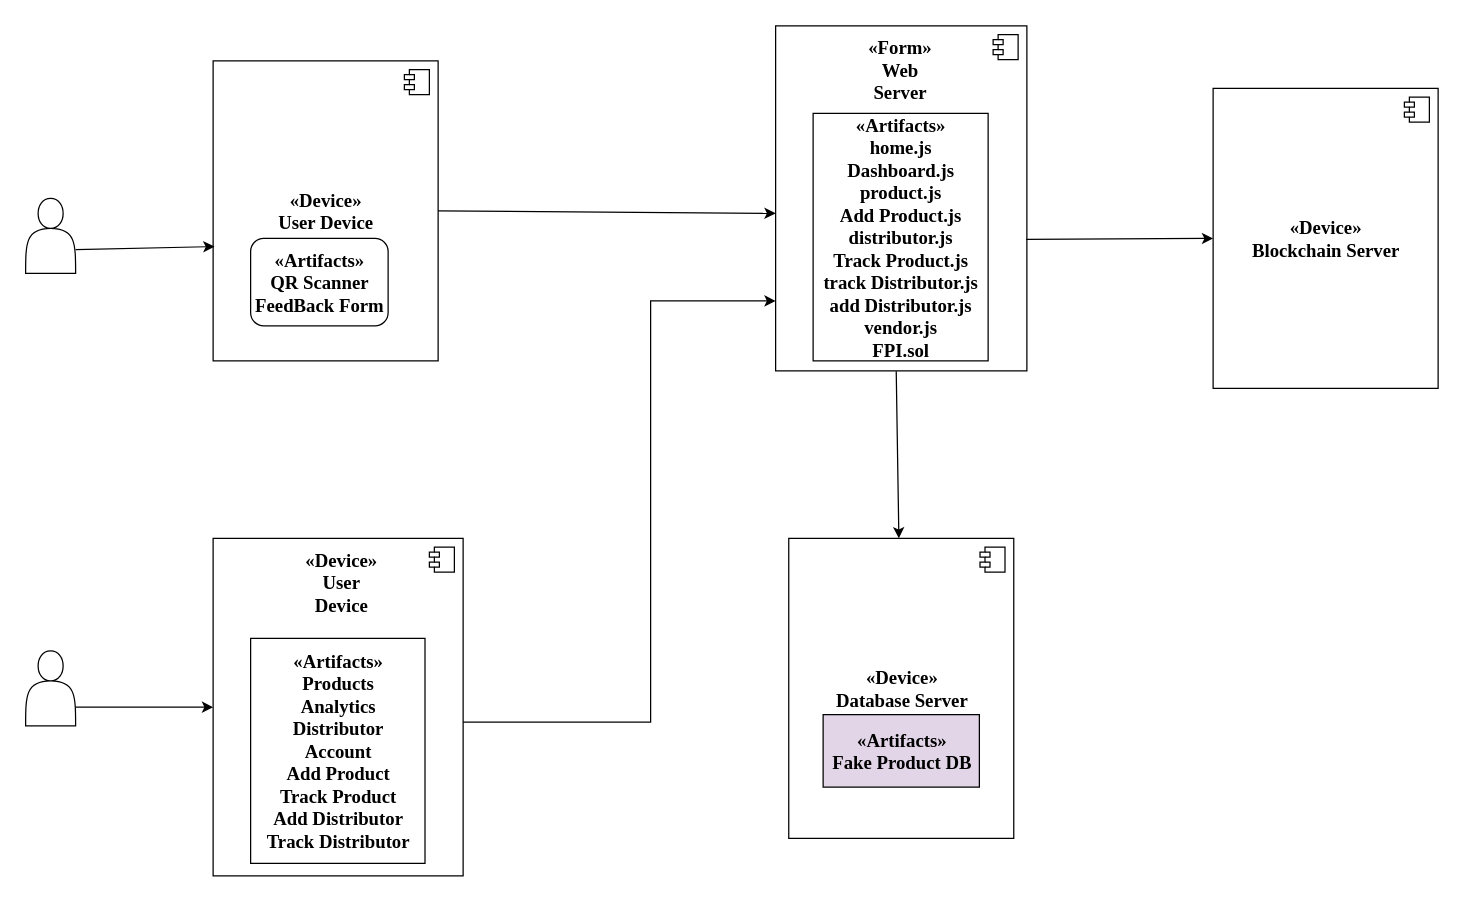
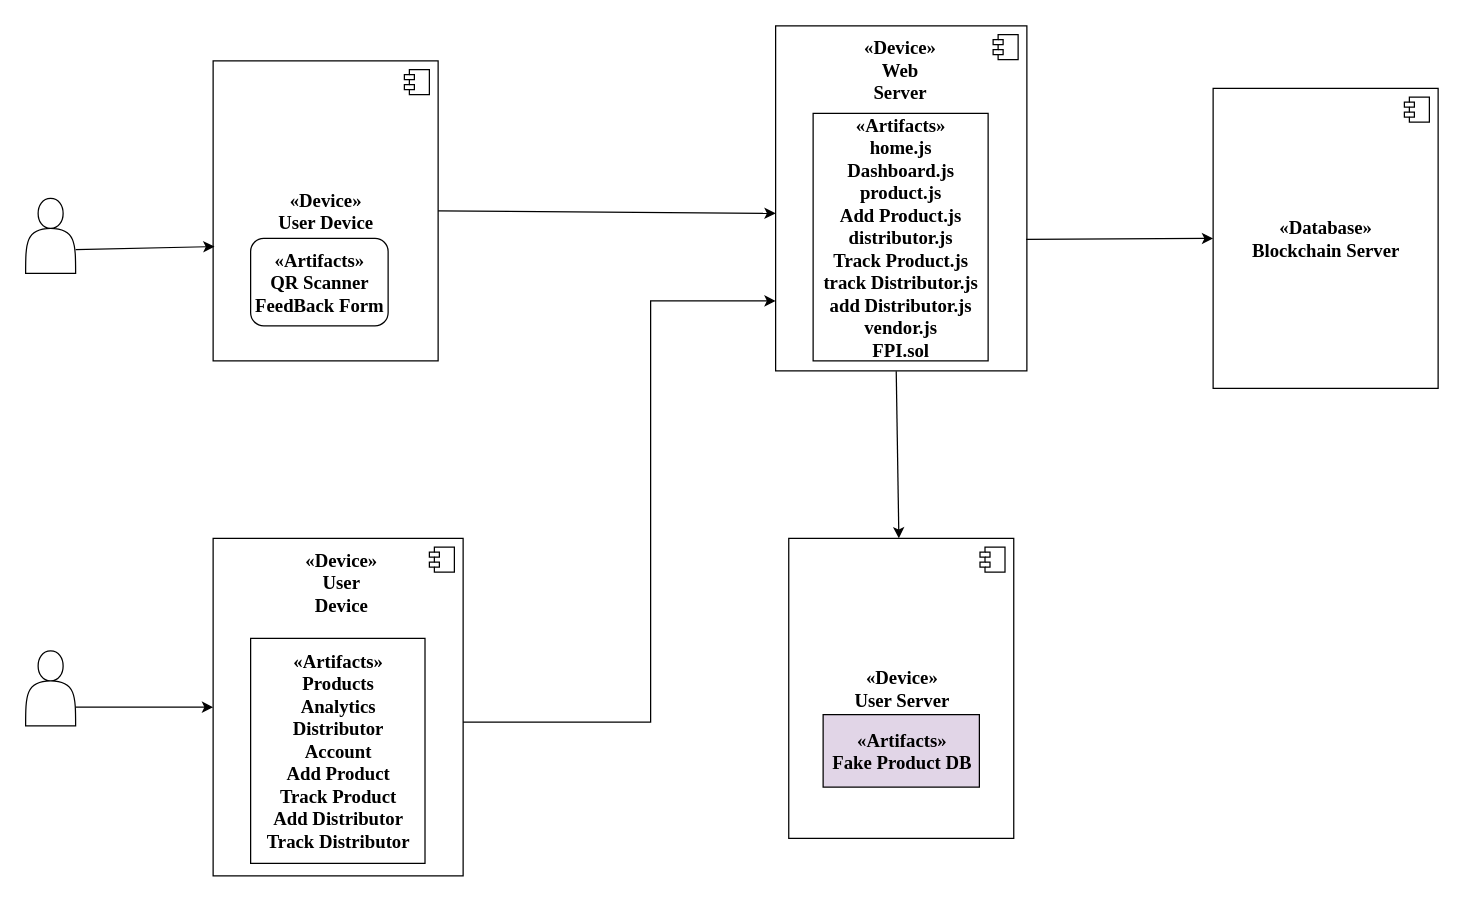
  <mxCell id="0" />
  <mxCell id="1" parent="0" />
  <mxCell id="2" value="«Device»&lt;br style=&quot;font-size: 15px;&quot;&gt;&lt;span style=&quot;font-size: 15px;&quot;&gt;User Device&lt;/span&gt;" style="html=1;dropTarget=0;fontStyle=1;fontSize=15;fontFamily=Times New Roman;" parent="1" vertex="1"><mxGeometry x="170" y="48" width="180" height="240" as="geometry" /></mxCell>
  <mxCell id="3" value="" style="shape=module;jettyWidth=8;jettyHeight=4;fontStyle=1;fontSize=15;fontFamily=Times New Roman;" parent="2" vertex="1"><mxGeometry x="1" width="20" height="20" relative="1" as="geometry"><mxPoint x="-27" y="7" as="offset" /></mxGeometry></mxCell>
  <mxCell id="4" value="" style="html=1;dropTarget=0;fontStyle=1;fontSize=15;fontFamily=Times New Roman;" parent="1" vertex="1"><mxGeometry x="170" y="430" width="200" height="270" as="geometry" /></mxCell>
  <mxCell id="5" value="" style="shape=module;jettyWidth=8;jettyHeight=4;fontStyle=1;fontSize=15;fontFamily=Times New Roman;" parent="4" vertex="1"><mxGeometry x="1" width="20" height="20" relative="1" as="geometry"><mxPoint x="-27" y="7" as="offset" /></mxGeometry></mxCell>
  <mxCell id="6" value="«Artifacts»&lt;br style=&quot;font-size: 15px;&quot;&gt;QR Scanner&lt;br style=&quot;font-size: 15px;&quot;&gt;FeedBack Form" style="html=1;fontStyle=1;fontSize=15;fontFamily=Times New Roman;rounded=1;" parent="1" vertex="1"><mxGeometry x="200" y="190" width="110" height="70" as="geometry" /></mxCell>
  <mxCell id="7" value="" style="shape=actor;whiteSpace=wrap;html=1;fontStyle=1;fontSize=15;fontFamily=Times New Roman;" parent="1" vertex="1"><mxGeometry x="20" y="158" width="40" height="60" as="geometry" /></mxCell>
  <mxCell id="8" value="" style="shape=actor;whiteSpace=wrap;html=1;fontStyle=1;fontSize=15;fontFamily=Times New Roman;" parent="1" vertex="1"><mxGeometry x="20" y="520" width="40" height="60" as="geometry" /></mxCell>
  <mxCell id="9" value="" style="endArrow=classic;html=1;rounded=0;entryX=0;entryY=0.5;entryDx=0;entryDy=0;exitX=1;exitY=0.75;exitDx=0;exitDy=0;fontStyle=1;fontSize=15;fontFamily=Times New Roman;" parent="1" source="8" target="4" edge="1"><mxGeometry width="50" height="50" relative="1" as="geometry"><mxPoint x="60" y="520" as="sourcePoint" /><mxPoint x="110" y="470" as="targetPoint" /></mxGeometry></mxCell>
  <mxCell id="10" value="" style="endArrow=classic;html=1;rounded=0;exitX=1;exitY=0.75;exitDx=0;exitDy=0;entryX=0.006;entryY=0.619;entryDx=0;entryDy=0;entryPerimeter=0;fontStyle=1;fontSize=15;fontFamily=Times New Roman;" parent="1" target="2" edge="1"><mxGeometry width="50" height="50" relative="1" as="geometry"><mxPoint x="60" y="199" as="sourcePoint" /><mxPoint x="159.28" y="199.92" as="targetPoint" /></mxGeometry></mxCell>
  <mxCell id="11" value="«Artifacts»&lt;br style=&quot;font-size: 15px;&quot;&gt;Products&lt;br style=&quot;font-size: 15px;&quot;&gt;Analytics&lt;br style=&quot;font-size: 15px;&quot;&gt;Distributor&lt;br style=&quot;font-size: 15px;&quot;&gt;Account&lt;br style=&quot;font-size: 15px;&quot;&gt;Add Product&lt;br style=&quot;font-size: 15px;&quot;&gt;Track Product&lt;br style=&quot;font-size: 15px;&quot;&gt;Add Distributor&lt;br style=&quot;font-size: 15px;&quot;&gt;Track Distributor" style="html=1;fontStyle=1;fontSize=15;fontFamily=Times New Roman;" parent="1" vertex="1"><mxGeometry x="200" y="510" width="139.5" height="180" as="geometry" /></mxCell>
  <mxCell id="12" value="&lt;span style=&quot;font-size: 15px;&quot;&gt;«Device»&lt;/span&gt;&lt;br style=&quot;font-size: 15px;&quot;&gt;&lt;span style=&quot;font-size: 15px;&quot;&gt;&lt;span style=&quot;font-size: 15px;&quot;&gt;User Device&lt;/span&gt;&lt;/span&gt;" style="text;html=1;strokeColor=none;fillColor=none;align=center;verticalAlign=middle;whiteSpace=wrap;rounded=0;fontStyle=1;fontSize=15;fontFamily=Times New Roman;" parent="1" vertex="1"><mxGeometry x="234.5" y="450" width="75.5" height="30" as="geometry" /></mxCell>
  <mxCell id="13" value="" style="html=1;dropTarget=0;fontStyle=1;fontSize=15;fontFamily=Times New Roman;" parent="1" vertex="1"><mxGeometry x="620" y="20" width="201" height="276" as="geometry" /></mxCell>
  <mxCell id="14" value="" style="shape=module;jettyWidth=8;jettyHeight=4;fontStyle=1;fontSize=15;fontFamily=Times New Roman;" parent="13" vertex="1"><mxGeometry x="1" width="20" height="20" relative="1" as="geometry"><mxPoint x="-27" y="7" as="offset" /></mxGeometry></mxCell>
- <mxCell id="15" value="&lt;span style=&quot;font-size: 15px;&quot;&gt;«Form»&lt;/span&gt;&lt;br style=&quot;font-size: 15px;&quot;&gt;&lt;span style=&quot;font-size: 15px;&quot;&gt;&lt;span style=&quot;font-size: 15px;&quot;&gt;Web Server&lt;/span&gt;&lt;/span&gt;" style="text;html=1;strokeColor=none;fillColor=none;align=center;verticalAlign=middle;whiteSpace=wrap;rounded=0;fontStyle=1;fontSize=15;fontFamily=Times New Roman;" parent="1" vertex="1"><mxGeometry x="682.25" y="40" width="75.5" height="30" as="geometry" /></mxCell>
+ <mxCell id="15" value="&lt;span style=&quot;font-size: 15px;&quot;&gt;«Device»&lt;/span&gt;&lt;br style=&quot;font-size: 15px;&quot;&gt;&lt;span style=&quot;font-size: 15px;&quot;&gt;&lt;span style=&quot;font-size: 15px;&quot;&gt;Web Server&lt;/span&gt;&lt;/span&gt;" style="text;html=1;strokeColor=none;fillColor=none;align=center;verticalAlign=middle;whiteSpace=wrap;rounded=0;fontStyle=1;fontSize=15;fontFamily=Times New Roman;" parent="1" vertex="1"><mxGeometry x="682.25" y="40" width="75.5" height="30" as="geometry" /></mxCell>
  <mxCell id="16" value="«Artifacts»&lt;br style=&quot;font-size: 15px;&quot;&gt;home.js&lt;br style=&quot;font-size: 15px;&quot;&gt;Dashboard.js&lt;br style=&quot;font-size: 15px;&quot;&gt;product.js&lt;br style=&quot;font-size: 15px;&quot;&gt;Add Product.js&lt;br style=&quot;font-size: 15px;&quot;&gt;distributor.js&lt;br style=&quot;font-size: 15px;&quot;&gt;Track Product.js&lt;br style=&quot;font-size: 15px;&quot;&gt;track Distributor.js&lt;br style=&quot;font-size: 15px;&quot;&gt;add Distributor.js&lt;br style=&quot;font-size: 15px;&quot;&gt;vendor.js&lt;br style=&quot;font-size: 15px;&quot;&gt;FPI.sol&lt;br style=&quot;font-size: 15px;&quot;&gt;" style="html=1;fontStyle=1;fontSize=15;fontFamily=Times New Roman;" parent="1" vertex="1"><mxGeometry x="650" y="90" width="140" height="198" as="geometry" /></mxCell>
  <mxCell id="17" value="" style="endArrow=classic;html=1;rounded=0;exitX=1;exitY=0.5;exitDx=0;exitDy=0;fontStyle=1;fontSize=15;fontFamily=Times New Roman;" parent="1" source="2" edge="1"><mxGeometry width="50" height="50" relative="1" as="geometry"><mxPoint x="410" y="360" as="sourcePoint" /><mxPoint x="620" y="170" as="targetPoint" /></mxGeometry></mxCell>
  <mxCell id="18" value="" style="endArrow=classic;html=1;rounded=0;fontStyle=1;fontSize=15;fontFamily=Times New Roman;" parent="1" edge="1"><mxGeometry width="50" height="50" relative="1" as="geometry"><mxPoint x="370" y="577" as="sourcePoint" /><mxPoint x="620" y="240" as="targetPoint" /><Array as="points"><mxPoint x="520" y="577" /><mxPoint x="520" y="240" /></Array></mxGeometry></mxCell>
- <mxCell id="19" value="«Device»&lt;br style=&quot;font-size: 15px;&quot;&gt;&lt;span style=&quot;font-size: 15px;&quot;&gt;Database Server&lt;/span&gt;" style="html=1;dropTarget=0;fontStyle=1;fontSize=15;fontFamily=Times New Roman;" parent="1" vertex="1"><mxGeometry x="630.5" y="430" width="180" height="240" as="geometry" /></mxCell>
+ <mxCell id="19" value="«Device»&lt;br style=&quot;font-size: 15px;&quot;&gt;&lt;span style=&quot;font-size: 15px;&quot;&gt;User Server&lt;/span&gt;" style="html=1;dropTarget=0;fontStyle=1;fontSize=15;fontFamily=Times New Roman;" parent="1" vertex="1"><mxGeometry x="630.5" y="430" width="180" height="240" as="geometry" /></mxCell>
  <mxCell id="20" value="" style="shape=module;jettyWidth=8;jettyHeight=4;fontStyle=1;fontSize=15;fontFamily=Times New Roman;" parent="19" vertex="1"><mxGeometry x="1" width="20" height="20" relative="1" as="geometry"><mxPoint x="-27" y="7" as="offset" /></mxGeometry></mxCell>
  <mxCell id="21" value="«Artifacts»&lt;br style=&quot;font-size: 15px;&quot;&gt;Fake Product DB" style="html=1;fontStyle=1;fontSize=15;fontFamily=Times New Roman;fillColor=#e1d5e7;" parent="1" vertex="1"><mxGeometry x="658" y="571" width="125" height="58" as="geometry" /></mxCell>
  <mxCell id="22" value="" style="endArrow=classic;html=1;rounded=0;exitX=0.48;exitY=1.001;exitDx=0;exitDy=0;exitPerimeter=0;fontStyle=1;fontSize=15;fontFamily=Times New Roman;" parent="1" source="13" target="19" edge="1"><mxGeometry width="50" height="50" relative="1" as="geometry"><mxPoint x="720" y="300" as="sourcePoint" /><mxPoint x="750" y="340" as="targetPoint" /></mxGeometry></mxCell>
- <mxCell id="23" value="«Device»&lt;br style=&quot;font-size: 15px;&quot;&gt;&lt;span style=&quot;font-size: 15px;&quot;&gt;Blockchain Server&lt;/span&gt;" style="html=1;dropTarget=0;fontStyle=1;fontSize=15;fontFamily=Times New Roman;" parent="1" vertex="1"><mxGeometry x="970" y="70" width="180" height="240" as="geometry" /></mxCell>
+ <mxCell id="23" value="«Database»&lt;br style=&quot;font-size: 15px;&quot;&gt;&lt;span style=&quot;font-size: 15px;&quot;&gt;Blockchain Server&lt;/span&gt;" style="html=1;dropTarget=0;fontStyle=1;fontSize=15;fontFamily=Times New Roman;" parent="1" vertex="1"><mxGeometry x="970" y="70" width="180" height="240" as="geometry" /></mxCell>
  <mxCell id="24" value="" style="shape=module;jettyWidth=8;jettyHeight=4;fontStyle=1;fontSize=15;fontFamily=Times New Roman;" parent="23" vertex="1"><mxGeometry x="1" width="20" height="20" relative="1" as="geometry"><mxPoint x="-27" y="7" as="offset" /></mxGeometry></mxCell>
  <mxCell id="25" value="" style="endArrow=classic;html=1;rounded=0;exitX=0.997;exitY=0.619;exitDx=0;exitDy=0;exitPerimeter=0;entryX=0;entryY=0.5;entryDx=0;entryDy=0;fontStyle=1;fontSize=15;fontFamily=Times New Roman;" parent="1" source="13" target="23" edge="1"><mxGeometry width="50" height="50" relative="1" as="geometry"><mxPoint x="890" y="360" as="sourcePoint" /><mxPoint x="940" y="310" as="targetPoint" /></mxGeometry></mxCell>
